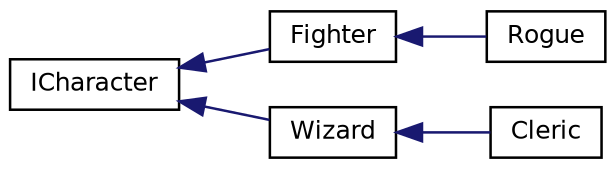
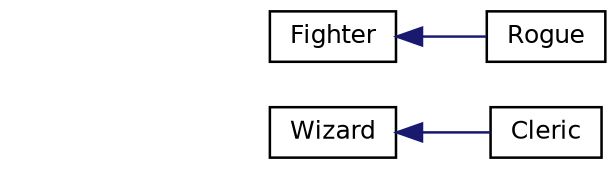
  digraph {
    rankdir=LR
    node [color=black fillcolor=white fontname=Helvetica fontsize=10 shape=record style=filled]
    edge [color=midnightblue dir=back fontname=Helvetica fontsize=10 labelfontname=Helvetica labelfontsize=10 style=solid]
-   n1 [height=0.2 label=ICharacter width=0.4]
    n2 [height=0.2 label=Fighter width=0.4]
    n3 [height=0.2 label=Wizard width=0.4]
    n4 [height=0.2 label=Cleric width=0.4]
    n5 [height=0.2 label=Rogue width=0.4]
-   n1 -> n2
-   n1 -> n3
    n2 -> n5
    n3 -> n4
  }
